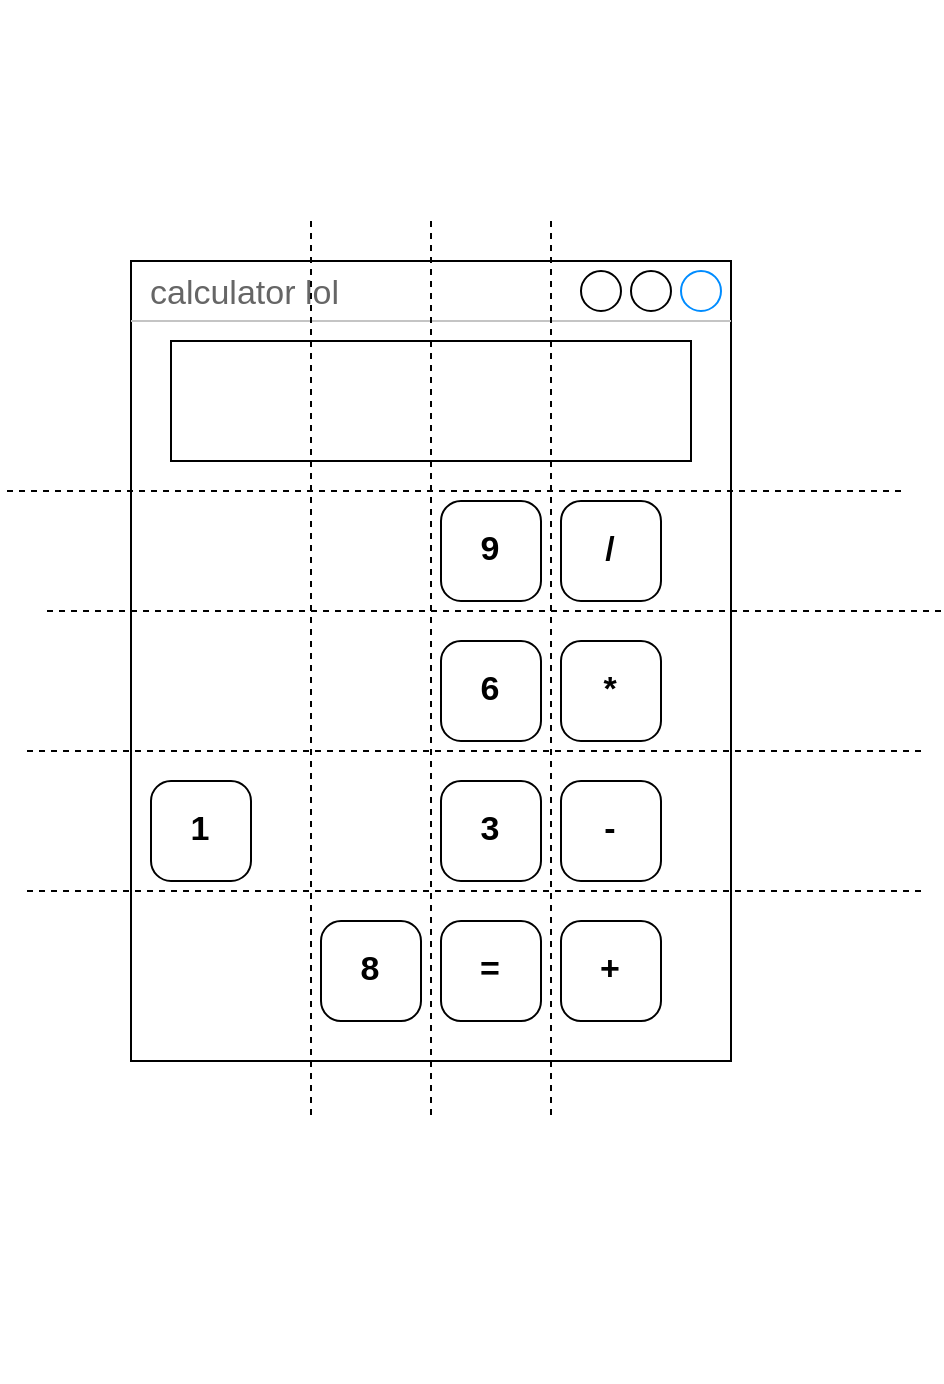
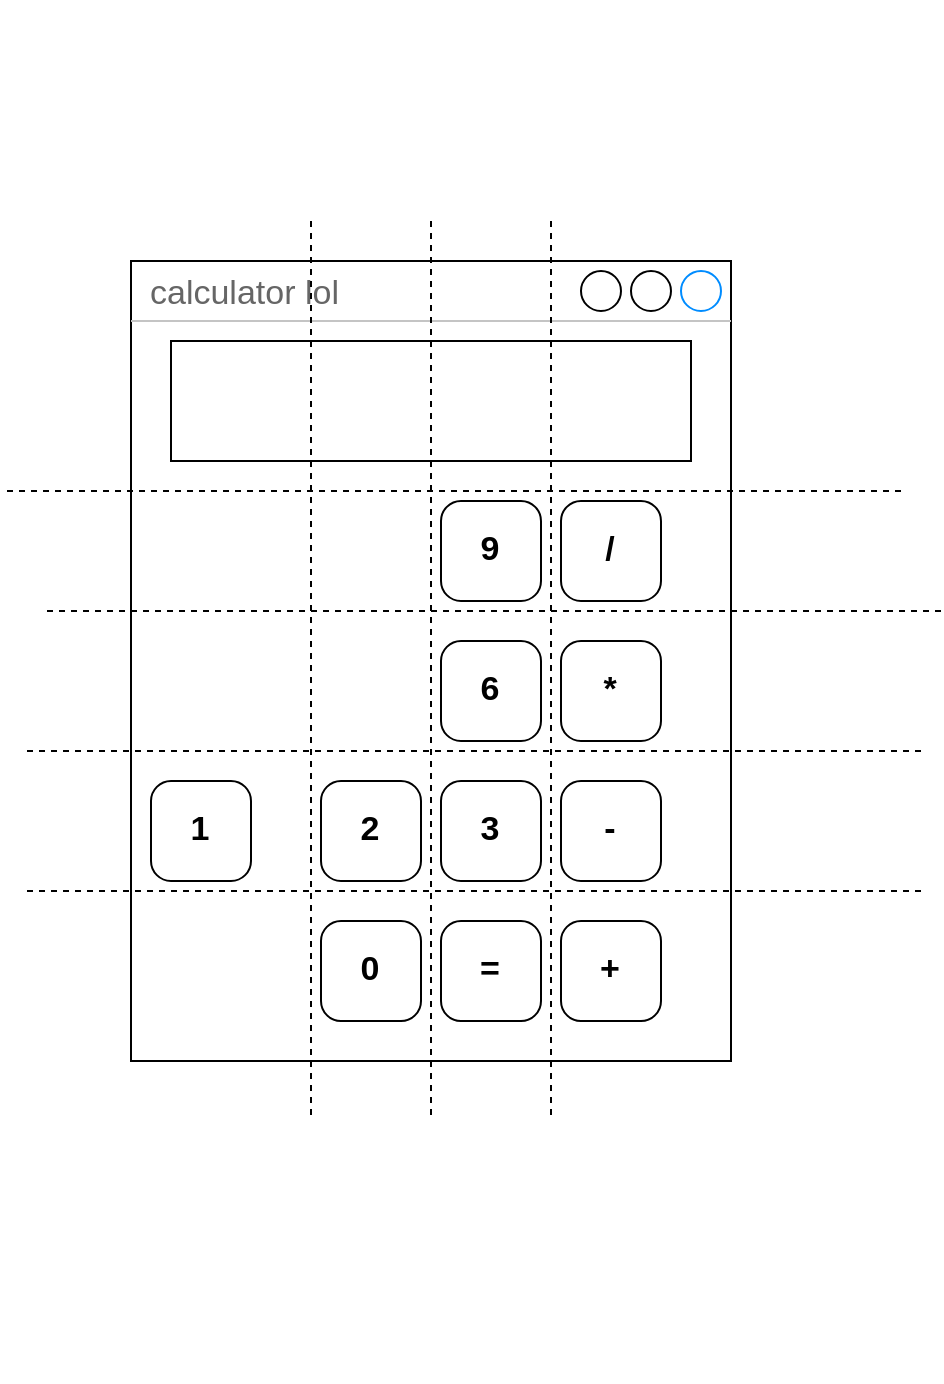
  <mxCell id="0" />
  <mxCell id="1" parent="0" />
  <mxCell id="2" value="calculator lol" style="strokeWidth=1;shadow=0;dashed=0;align=center;html=1;shape=mxgraph.mockup.containers.window;align=left;verticalAlign=top;spacingLeft=8;strokeColor2=#008cff;strokeColor3=#c4c4c4;fontColor=#666666;mainText=;fontSize=17;labelBackgroundColor=none;whiteSpace=wrap;" parent="1" vertex="1"><mxGeometry x="20" y="130" width="300" height="400" as="geometry" /></mxCell>
  <mxCell id="3" value="" style="rounded=0;whiteSpace=wrap;html=1;" parent="1" vertex="1"><mxGeometry x="40" y="170" width="260" height="60" as="geometry" /></mxCell>
  <mxCell id="4" value="9" style="strokeWidth=1;shadow=0;dashed=0;align=center;html=1;shape=mxgraph.mockup.buttons.button;strokeColor=default;fontColor=#000000;mainText=;buttonStyle=round;fontSize=17;fontStyle=1;fillColor=none;whiteSpace=wrap;" parent="1" vertex="1"><mxGeometry x="175" y="250" width="50" height="50" as="geometry" /></mxCell>
  <mxCell id="5" value="/" style="strokeWidth=1;shadow=0;dashed=0;align=center;html=1;shape=mxgraph.mockup.buttons.button;strokeColor=default;fontColor=#000000;mainText=;buttonStyle=round;fontSize=17;fontStyle=1;fillColor=none;whiteSpace=wrap;" parent="1" vertex="1"><mxGeometry x="235" y="250" width="50" height="50" as="geometry" /></mxCell>
  <mxCell id="6" value="6" style="strokeWidth=1;shadow=0;dashed=0;align=center;html=1;shape=mxgraph.mockup.buttons.button;strokeColor=default;fontColor=#000000;mainText=;buttonStyle=round;fontSize=17;fontStyle=1;fillColor=none;whiteSpace=wrap;" parent="1" vertex="1"><mxGeometry x="175" y="320" width="50" height="50" as="geometry" /></mxCell>
  <mxCell id="7" value="*" style="strokeWidth=1;shadow=0;dashed=0;align=center;html=1;shape=mxgraph.mockup.buttons.button;strokeColor=default;fontColor=#000000;mainText=;buttonStyle=round;fontSize=17;fontStyle=1;fillColor=none;whiteSpace=wrap;" parent="1" vertex="1"><mxGeometry x="235" y="320" width="50" height="50" as="geometry" /></mxCell>
  <mxCell id="8" value="1" style="strokeWidth=1;shadow=0;dashed=0;align=center;html=1;shape=mxgraph.mockup.buttons.button;strokeColor=default;fontColor=#000000;mainText=;buttonStyle=round;fontSize=17;fontStyle=1;fillColor=none;whiteSpace=wrap;" parent="1" vertex="1"><mxGeometry x="30" y="390" width="50" height="50" as="geometry" /></mxCell>
+ <mxCell id="9" value="2" style="strokeWidth=1;shadow=0;dashed=0;align=center;html=1;shape=mxgraph.mockup.buttons.button;strokeColor=default;fontColor=#000000;mainText=;buttonStyle=round;fontSize=17;fontStyle=1;fillColor=none;whiteSpace=wrap;" parent="1" vertex="1"><mxGeometry x="115" y="390" width="50" height="50" as="geometry" /></mxCell>
  <mxCell id="10" value="3" style="strokeWidth=1;shadow=0;dashed=0;align=center;html=1;shape=mxgraph.mockup.buttons.button;strokeColor=default;fontColor=#000000;mainText=;buttonStyle=round;fontSize=17;fontStyle=1;fillColor=none;whiteSpace=wrap;" parent="1" vertex="1"><mxGeometry x="175" y="390" width="50" height="50" as="geometry" /></mxCell>
  <mxCell id="11" value="-" style="strokeWidth=1;shadow=0;dashed=0;align=center;html=1;shape=mxgraph.mockup.buttons.button;strokeColor=default;fontColor=#000000;mainText=;buttonStyle=round;fontSize=17;fontStyle=1;fillColor=none;whiteSpace=wrap;" parent="1" vertex="1"><mxGeometry x="235" y="390" width="50" height="50" as="geometry" /></mxCell>
- <mxCell id="12" value="8" style="strokeWidth=1;shadow=0;dashed=0;align=center;html=1;shape=mxgraph.mockup.buttons.button;strokeColor=default;fontColor=#000000;mainText=;buttonStyle=round;fontSize=17;fontStyle=1;fillColor=none;whiteSpace=wrap;" parent="1" vertex="1"><mxGeometry x="115" y="460" width="50" height="50" as="geometry" /></mxCell>
+ <mxCell id="12" value="0" style="strokeWidth=1;shadow=0;dashed=0;align=center;html=1;shape=mxgraph.mockup.buttons.button;strokeColor=default;fontColor=#000000;mainText=;buttonStyle=round;fontSize=17;fontStyle=1;fillColor=none;whiteSpace=wrap;" parent="1" vertex="1"><mxGeometry x="115" y="460" width="50" height="50" as="geometry" /></mxCell>
  <mxCell id="13" value="=" style="strokeWidth=1;shadow=0;dashed=0;align=center;html=1;shape=mxgraph.mockup.buttons.button;strokeColor=default;fontColor=#000000;mainText=;buttonStyle=round;fontSize=17;fontStyle=1;fillColor=none;whiteSpace=wrap;" parent="1" vertex="1"><mxGeometry x="175" y="460" width="50" height="50" as="geometry" /></mxCell>
  <mxCell id="14" value="+" style="strokeWidth=1;shadow=0;dashed=0;align=center;html=1;shape=mxgraph.mockup.buttons.button;strokeColor=default;fontColor=#000000;mainText=;buttonStyle=round;fontSize=17;fontStyle=1;fillColor=none;whiteSpace=wrap;" parent="1" vertex="1"><mxGeometry x="235" y="460" width="50" height="50" as="geometry" /></mxCell>
  <mxCell id="15" value="" style="line;strokeWidth=1;direction=south;html=1;perimeter=backbonePerimeter;points=[];outlineConnect=0;dashed=1;" vertex="1" parent="1"><mxGeometry x="105" y="110" width="10" height="450" as="geometry" /></mxCell>
  <mxCell id="16" value="" style="line;strokeWidth=1;direction=south;html=1;perimeter=backbonePerimeter;points=[];outlineConnect=0;dashed=1;" vertex="1" parent="1"><mxGeometry x="165" y="110" width="10" height="450" as="geometry" /></mxCell>
  <mxCell id="17" value="" style="line;strokeWidth=1;direction=south;html=1;perimeter=backbonePerimeter;points=[];outlineConnect=0;dashed=1;" vertex="1" parent="1"><mxGeometry x="225" y="110" width="10" height="450" as="geometry" /></mxCell>
  <mxCell id="18" value="" style="line;strokeWidth=1;direction=south;html=1;perimeter=backbonePerimeter;points=[];outlineConnect=0;dashed=1;rotation=90;" vertex="1" parent="1"><mxGeometry x="195" width="10" height="450" as="geometry" y="80" /></mxCell>
  <mxCell id="19" value="" style="line;strokeWidth=1;direction=south;html=1;perimeter=backbonePerimeter;points=[];outlineConnect=0;dashed=1;rotation=90;" vertex="1" parent="1"><mxGeometry x="185" y="150" width="10" height="450" as="geometry" /></mxCell>
  <mxCell id="20" value="" style="line;strokeWidth=1;direction=south;html=1;perimeter=backbonePerimeter;points=[];outlineConnect=0;dashed=1;rotation=90;" vertex="1" parent="1"><mxGeometry x="185" y="220" width="10" height="450" as="geometry" /></mxCell>
  <mxCell id="21" value="" style="line;strokeWidth=1;direction=south;html=1;perimeter=backbonePerimeter;points=[];outlineConnect=0;dashed=1;rotation=90;" vertex="1" parent="1"><mxGeometry x="175" y="20" width="10" height="450" as="geometry" /></mxCell>
